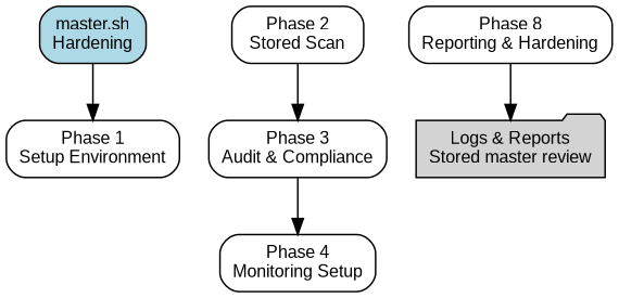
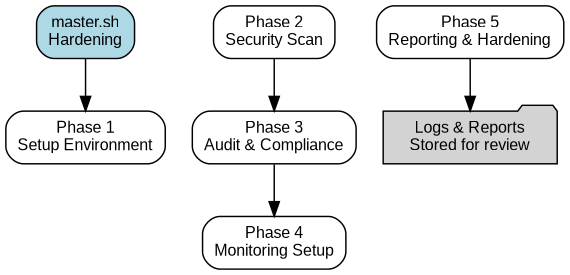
  digraph {
    rankdir=TB
    node [fontname=Arial fontsize=11 shape=box style=rounded]
    n1 [fillcolor=lightblue label="master.sh\nHardening" style="filled,rounded"]
    n2 [label="Phase 1\nSetup Environment"]
-   n3 [label="Phase 2\nStored Scan"]
+   n3 [label="Phase 2\nSecurity Scan"]
    n4 [label="Phase 3\nAudit & Compliance"]
    n5 [label="Phase 4\nMonitoring Setup"]
-   n6 [label="Phase 8\nReporting & Hardening"]
-   n7 [fillcolor=lightgrey label="Logs & Reports\nStored master review" shape=folder style="filled,rounded"]
+   n6 [label="Phase 5\nReporting & Hardening"]
+   n7 [fillcolor=lightgrey label="Logs & Reports\nStored for review" shape=folder style="filled,rounded"]
    n1 -> n2
    n3 -> n4
    n4 -> n5
    n6 -> n7
  }
